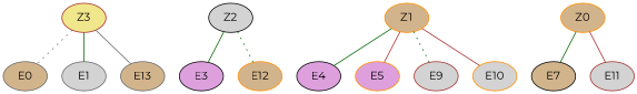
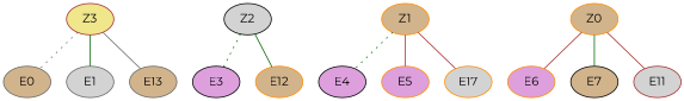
  graph {
    fontname=Montserrat
    node [color=darkorange fillcolor=tan fontname=Montserrat style=filled]
    edge [color=darkgreen fontname=Montserrat style=solid]
    Z3 [color=brown fillcolor=khaki]
    E0 [color=gray40]
    E1 [color=gray40 fillcolor=lightgrey]
    E13 [color=gray40]
    Z2 [color=black fillcolor=lightgrey]
    E3 [color=black fillcolor=plum]
    E12
    E4 [color=black fillcolor=plum]
    Z1
    E5 [fillcolor=plum]
-   E9 [color=brown fillcolor=lightgrey]
-   E10 [fillcolor=lightgrey]
+   E10 [fillcolor=lightgrey label=E17]
+   E6 [fillcolor=plum]
    Z0
    E7 [color=black]
    E11 [color=brown fillcolor=lightgrey]
    Z3 -- E0 [color=gray40 style=dotted]
    Z3 -- E1
    Z3 -- E13 [color=gray40]
-   Z2 -- E3
-   Z2 -- E12 [style=dotted]
-   Z1 -- E4
+   Z2 -- E3 [style=dotted]
+   Z2 -- E12
+   Z1 -- E4 [style=dotted]
    Z1 -- E5 [color=brown]
-   Z1 -- E9 [style=dotted]
    Z1 -- E10 [color=brown]
+   Z0 -- E6 [color=brown]
    Z0 -- E7
    Z0 -- E11 [color=brown]
  }
